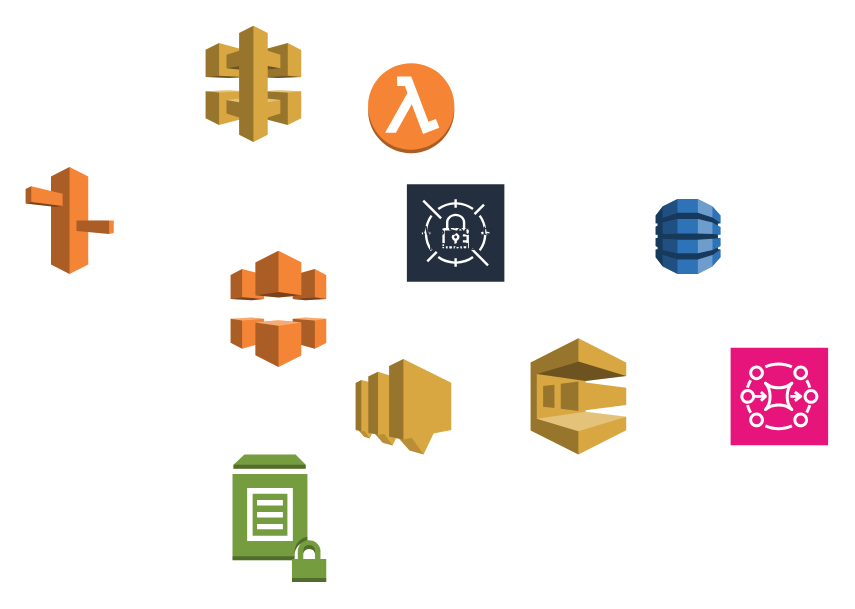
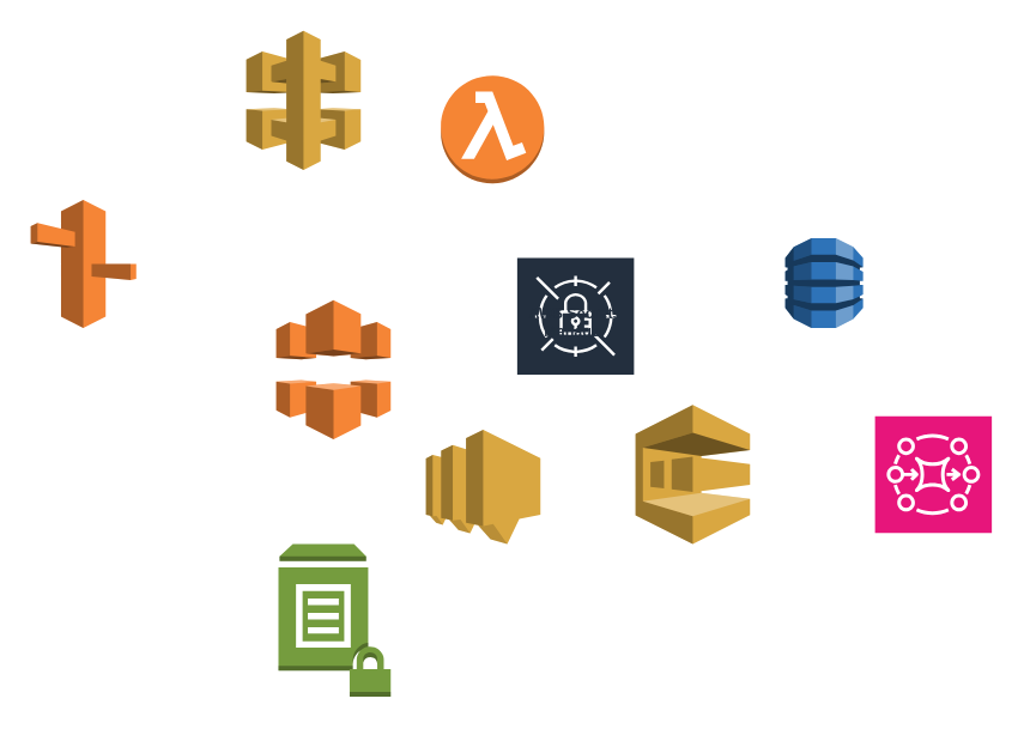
  <mxCell id="0" />
  <mxCell id="1" parent="0" />
  <mxCell id="2" value="" style="outlineConnect=0;dashed=0;verticalLabelPosition=bottom;verticalAlign=top;align=center;html=1;shape=mxgraph.aws3.dynamo_db;fillColor=#2E73B8;gradientColor=none;" vertex="1" parent="1"><mxGeometry x="524" y="158.5" width="52" height="60" as="geometry" /></mxCell>
  <mxCell id="3" value="" style="outlineConnect=0;dashed=0;verticalLabelPosition=bottom;verticalAlign=top;align=center;html=1;shape=mxgraph.aws3.route_53;fillColor=#F58536;gradientColor=none;" vertex="1" parent="1"><mxGeometry x="20" y="133" width="70.5" height="85.5" as="geometry" /></mxCell>
  <mxCell id="4" value="" style="outlineConnect=0;dashed=0;verticalLabelPosition=bottom;verticalAlign=top;align=center;html=1;shape=mxgraph.aws3.cloudfront;fillColor=#F58536;gradientColor=none;" vertex="1" parent="1"><mxGeometry x="184" y="200" width="76.5" height="93" as="geometry" /></mxCell>
  <mxCell id="5" value="" style="outlineConnect=0;dashed=0;verticalLabelPosition=bottom;verticalAlign=top;align=center;html=1;shape=mxgraph.aws3.api_gateway;fillColor=#D9A741;gradientColor=none;" vertex="1" parent="1"><mxGeometry x="164" y="20" width="76.5" height="93" as="geometry" /></mxCell>
  <mxCell id="6" value="" style="outlineConnect=0;dashed=0;verticalLabelPosition=bottom;verticalAlign=top;align=center;html=1;shape=mxgraph.aws3.sns;fillColor=#D9A741;gradientColor=none;" vertex="1" parent="1"><mxGeometry x="284" y="286.5" width="76.5" height="76.5" as="geometry" /></mxCell>
  <mxCell id="7" value="" style="outlineConnect=0;dashed=0;verticalLabelPosition=bottom;verticalAlign=top;align=center;html=1;shape=mxgraph.aws3.sqs;fillColor=#D9A741;gradientColor=none;" vertex="1" parent="1"><mxGeometry x="424" y="270" width="76.5" height="93" as="geometry" /></mxCell>
- <mxCell id="8" value="AWS Secrets Manager" style="sketch=0;outlineConnect=0;fontColor=#232F3E;gradientColor=none;strokeColor=#ffffff;fillColor=#232F3E;dashed=0;verticalLabelPosition=middle;verticalAlign=bottom;align=center;html=1;whiteSpace=wrap;fontSize=10;fontStyle=1;spacing=3;shape=mxgraph.aws4.productIcon;prIcon=mxgraph.aws4.secrets_manager;" vertex="1" parent="1"><mxGeometry x="324" y="145.75" width="80" height="60" as="geometry" /></mxCell>
+ <mxCell id="8" value="AWS Secrets Manager" style="sketch=0;outlineConnect=0;fontColor=#232F3E;gradientColor=none;strokeColor=#ffffff;fillColor=#232F3E;dashed=0;verticalLabelPosition=middle;verticalAlign=bottom;align=center;html=1;whiteSpace=wrap;fontSize=10;fontStyle=1;spacing=3;shape=mxgraph.aws4.productIcon;prIcon=mxgraph.aws4.secrets_manager;" vertex="1" parent="1"><mxGeometry x="344" y="170.75" width="80" height="60" as="geometry" /></mxCell>
  <mxCell id="9" value="" style="outlineConnect=0;dashed=0;verticalLabelPosition=bottom;verticalAlign=top;align=center;html=1;shape=mxgraph.aws3.parameter_store;fillColor=#759C3E;gradientColor=none;" vertex="1" parent="1"><mxGeometry x="185.5" y="363" width="75" height="102" as="geometry" /></mxCell>
  <mxCell id="10" value="" style="sketch=0;points=[[0,0,0],[0.25,0,0],[0.5,0,0],[0.75,0,0],[1,0,0],[0,1,0],[0.25,1,0],[0.5,1,0],[0.75,1,0],[1,1,0],[0,0.25,0],[0,0.5,0],[0,0.75,0],[1,0.25,0],[1,0.5,0],[1,0.75,0]];outlineConnect=0;fontColor=#232F3E;fillColor=#E7157B;strokeColor=#ffffff;dashed=0;verticalLabelPosition=bottom;verticalAlign=top;align=center;html=1;fontSize=12;fontStyle=0;aspect=fixed;shape=mxgraph.aws4.resourceIcon;resIcon=mxgraph.aws4.mq;" vertex="1" parent="1"><mxGeometry x="584" y="277.5" width="78" height="78" as="geometry" /></mxCell>
  <mxCell id="11" value="" style="outlineConnect=0;dashed=0;verticalLabelPosition=bottom;verticalAlign=top;align=center;html=1;shape=mxgraph.aws3.lambda_function;fillColor=#F58534;gradientColor=none;" vertex="1" parent="1"><mxGeometry x="294" y="50" width="69" height="72" as="geometry" /></mxCell>
